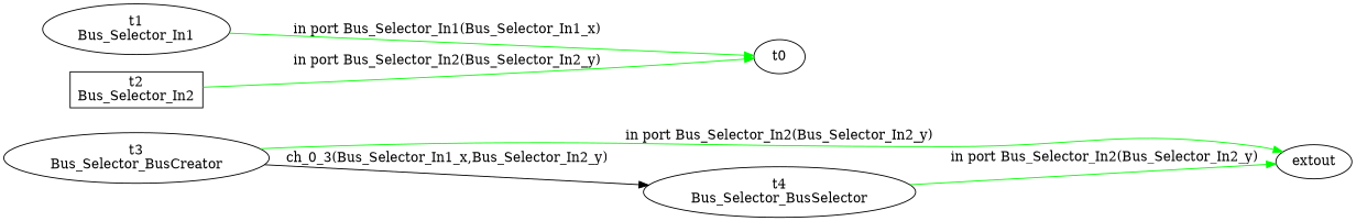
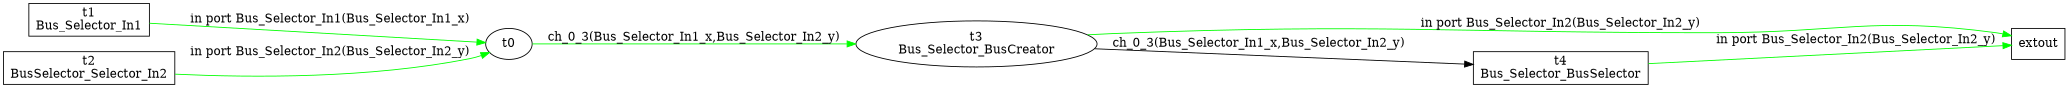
  digraph {
    rankdir=LR
    edge [color=green]
    n1 [label="t3\nBus_Selector_BusCreator"]
-   n2 [label=extout]
-   n3 [label="t4\nBus_Selector_BusSelector"]
+   n2 [label=extout shape=box]
+   n3 [label="t4\nBus_Selector_BusSelector" shape=box]
    t0
-   n5 [label="t1\nBus_Selector_In1" shape=ellipse]
-   n6 [label="t2\nBus_Selector_In2" shape=box]
+   n5 [label="t1\nBus_Selector_In1" shape=box]
+   n6 [label="t2\nBusSelector_Selector_In2" shape=box]
    n1 -> n2 [label="in port Bus_Selector_In2(Bus_Selector_In2_y)"]
    n1 -> n3 [label="ch_0_3(Bus_Selector_In1_x,Bus_Selector_In2_y)" color=""]
    n3 -> n2 [label="in port Bus_Selector_In2(Bus_Selector_In2_y)"]
+   t0 -> n1 [label="ch_0_3(Bus_Selector_In1_x,Bus_Selector_In2_y)"]
    n5 -> t0 [label="in port Bus_Selector_In1(Bus_Selector_In1_x)"]
    n6 -> t0 [label="in port Bus_Selector_In2(Bus_Selector_In2_y)"]
  }
